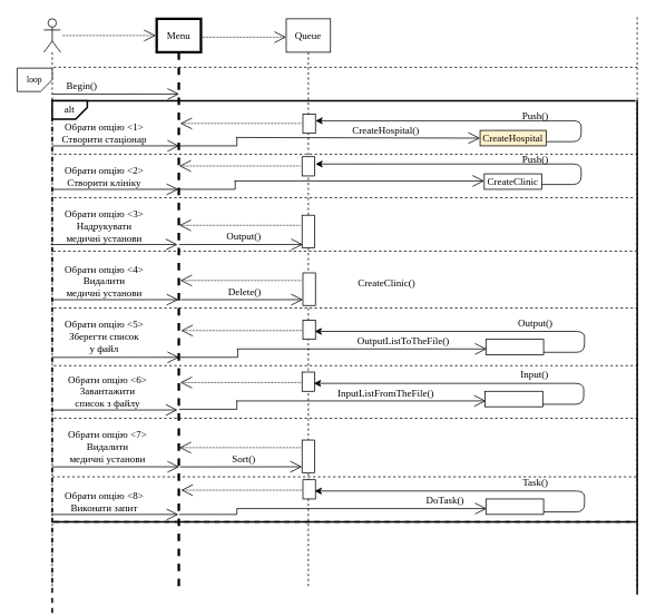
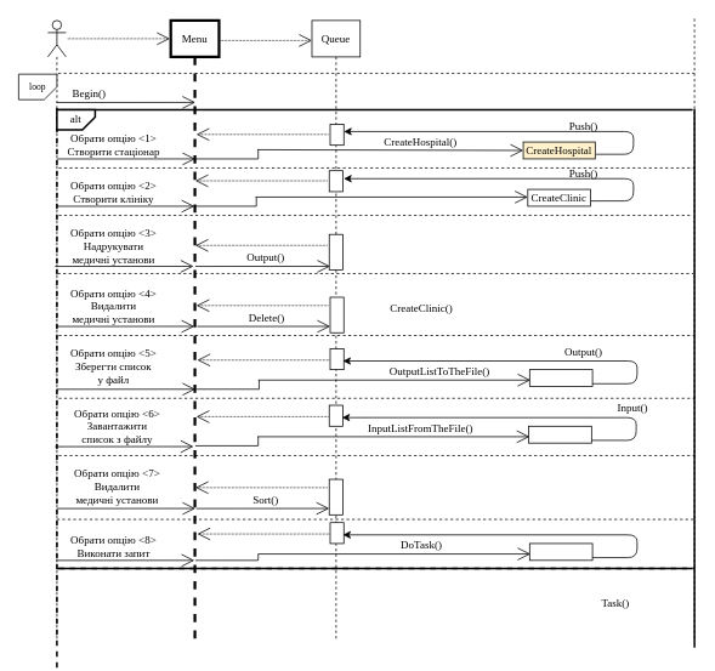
  <mxCell id="0" />
  <mxCell id="1" parent="0" />
  <mxCell id="2" value="" style="shape=umlLifeline;participant=umlActor;perimeter=lifelinePerimeter;whiteSpace=wrap;html=1;container=1;collapsible=0;recursiveResize=0;verticalAlign=top;spacingTop=36;outlineConnect=0;" parent="1" vertex="1"><mxGeometry x="52" width="20" height="680" as="geometry" y="22" /></mxCell>
  <mxCell id="3" value="" style="endArrow=none;dashed=1;html=1;fontFamily=Times New Roman;fontSize=11;strokeWidth=2;" edge="1" parent="2"><mxGeometry width="50" height="50" relative="1" as="geometry"><mxPoint x="10" y="711" as="sourcePoint" /><mxPoint x="10" y="96" as="targetPoint" /></mxGeometry></mxCell>
  <mxCell id="4" value="Begin()" style="text;html=1;align=center;verticalAlign=middle;resizable=0;points=[];autosize=1;strokeColor=none;fontFamily=Times New Roman;" parent="1" vertex="1"><mxGeometry x="72" y="92" width="50" height="20" as="geometry" /></mxCell>
  <mxCell id="5" value="Обрати опцію &amp;lt;1&amp;gt;&lt;br&gt;Створити стаціонар" style="text;html=1;align=center;verticalAlign=middle;resizable=0;points=[];autosize=1;strokeColor=none;fontFamily=Times New Roman;" parent="1" vertex="1"><mxGeometry x="68" y="143" width="112" height="31" as="geometry" /></mxCell>
  <mxCell id="6" value="Обрати опцію &amp;lt;2&amp;gt;&lt;br&gt;Створити клініку" style="text;html=1;align=center;verticalAlign=middle;resizable=0;points=[];autosize=1;strokeColor=none;fontFamily=Times New Roman;" parent="1" vertex="1"><mxGeometry x="72" y="195" width="104" height="31" as="geometry" /></mxCell>
  <mxCell id="7" value="Обрати опцію &amp;lt;3&amp;gt;&lt;br&gt;Надрукувати&lt;br&gt;медичні установи" style="text;html=1;align=center;verticalAlign=middle;resizable=0;points=[];autosize=1;strokeColor=none;fontFamily=Times New Roman;" parent="1" vertex="1"><mxGeometry x="72" y="247" width="104" height="45" as="geometry" /></mxCell>
  <mxCell id="8" value="Обрати опцію &amp;lt;4&amp;gt;&lt;br&gt;Видалити&lt;br&gt;медичні установи" style="text;html=1;align=center;verticalAlign=middle;resizable=0;points=[];autosize=1;strokeColor=none;fontFamily=Times New Roman;" parent="1" vertex="1"><mxGeometry x="72" y="313" width="104" height="45" as="geometry" /></mxCell>
  <mxCell id="9" value="Обрати опцію &amp;lt;5&amp;gt;&lt;br&gt;Зберегти список&lt;br&gt;у файл" style="text;html=1;align=center;verticalAlign=middle;resizable=0;points=[];autosize=1;strokeColor=none;fontFamily=Times New Roman;" parent="1" vertex="1"><mxGeometry x="72" y="379" width="104" height="45" as="geometry" /></mxCell>
  <mxCell id="10" value="Обрати опцію &amp;lt;6&amp;gt;&lt;br&gt;Завантажити&lt;br&gt;список з файлу" style="text;html=1;align=center;verticalAlign=middle;resizable=0;points=[];autosize=1;strokeColor=none;fontFamily=Times New Roman;" parent="1" vertex="1"><mxGeometry x="76" y="445" width="104" height="45" as="geometry" /></mxCell>
  <mxCell id="11" value="Обрати опцію &amp;lt;7&amp;gt;&lt;br&gt;Видалити&lt;br&gt;медичні установи" style="text;html=1;align=center;verticalAlign=middle;resizable=0;points=[];autosize=1;strokeColor=none;fontFamily=Times New Roman;" parent="1" vertex="1"><mxGeometry x="76" y="511" width="104" height="45" as="geometry" /></mxCell>
  <mxCell id="12" value="Обрати опцію &amp;lt;8&amp;gt;&lt;br&gt;Виконати запит" style="text;html=1;align=center;verticalAlign=middle;resizable=0;points=[];autosize=1;strokeColor=none;fontFamily=Times New Roman;" parent="1" vertex="1"><mxGeometry x="72" y="584" width="104" height="31" as="geometry" /></mxCell>
  <mxCell id="13" value="Menu" style="shape=umlLifeline;perimeter=lifelinePerimeter;whiteSpace=wrap;html=1;container=1;collapsible=0;recursiveResize=0;outlineConnect=0;fontFamily=Times New Roman;strokeWidth=3;" parent="1" vertex="1"><mxGeometry x="187" width="53" height="679" as="geometry" y="22" /></mxCell>
  <mxCell id="14" value="" style="endArrow=open;endFill=1;endSize=12;html=1;fontFamily=Times New Roman;" parent="1" edge="1"><mxGeometry width="160" relative="1" as="geometry"><mxPoint x="62" y="112.08" as="sourcePoint" /><mxPoint x="214" y="112" as="targetPoint" /></mxGeometry></mxCell>
  <mxCell id="15" value="" style="endArrow=open;endFill=1;endSize=12;html=1;fontFamily=Times New Roman;" parent="1" edge="1"><mxGeometry width="160" relative="1" as="geometry"><mxPoint x="62" y="174.08" as="sourcePoint" /><mxPoint x="214" y="174" as="targetPoint" /></mxGeometry></mxCell>
  <mxCell id="16" value="" style="endArrow=open;endFill=1;endSize=12;html=1;fontFamily=Times New Roman;" parent="1" edge="1"><mxGeometry width="160" relative="1" as="geometry"><mxPoint x="61" y="226.08" as="sourcePoint" /><mxPoint x="213" y="226" as="targetPoint" /></mxGeometry></mxCell>
  <mxCell id="17" value="" style="endArrow=open;endFill=1;endSize=12;html=1;fontFamily=Times New Roman;" parent="1" edge="1"><mxGeometry width="160" relative="1" as="geometry"><mxPoint x="60" y="292.08" as="sourcePoint" /><mxPoint x="212" y="292" as="targetPoint" /></mxGeometry></mxCell>
  <mxCell id="18" value="" style="endArrow=open;endFill=1;endSize=12;html=1;fontFamily=Times New Roman;" parent="1" edge="1"><mxGeometry width="160" relative="1" as="geometry"><mxPoint x="61" y="358.08" as="sourcePoint" /><mxPoint x="213" y="358" as="targetPoint" /></mxGeometry></mxCell>
  <mxCell id="19" value="" style="endArrow=open;endFill=1;endSize=12;html=1;fontFamily=Times New Roman;" parent="1" edge="1"><mxGeometry width="160" relative="1" as="geometry"><mxPoint x="62" y="427.08" as="sourcePoint" /><mxPoint x="214" y="427" as="targetPoint" /></mxGeometry></mxCell>
  <mxCell id="20" value="" style="endArrow=open;endFill=1;endSize=12;html=1;fontFamily=Times New Roman;" parent="1" edge="1"><mxGeometry width="160" relative="1" as="geometry"><mxPoint x="60" y="490.08" as="sourcePoint" /><mxPoint x="212" y="490" as="targetPoint" /></mxGeometry></mxCell>
  <mxCell id="21" value="" style="endArrow=open;endFill=1;endSize=12;html=1;fontFamily=Times New Roman;" parent="1" edge="1"><mxGeometry width="160" relative="1" as="geometry"><mxPoint x="62" y="558.08" as="sourcePoint" /><mxPoint x="214" y="558" as="targetPoint" /></mxGeometry></mxCell>
  <mxCell id="22" value="" style="endArrow=open;endFill=1;endSize=12;html=1;fontFamily=Times New Roman;" parent="1" edge="1"><mxGeometry width="160" relative="1" as="geometry"><mxPoint x="61" y="615.08" as="sourcePoint" /><mxPoint x="213" y="615" as="targetPoint" /></mxGeometry></mxCell>
  <mxCell id="23" value="Queue" style="shape=umlLifeline;perimeter=lifelinePerimeter;whiteSpace=wrap;html=1;container=1;collapsible=0;recursiveResize=0;outlineConnect=0;fontFamily=Times New Roman;gradientColor=none;" parent="1" vertex="1"><mxGeometry x="342" width="53" height="679" as="geometry" y="22" /></mxCell>
  <mxCell id="24" value="" style="rounded=0;whiteSpace=wrap;html=1;fontFamily=Times New Roman;fontSize=11;" vertex="1" parent="23"><mxGeometry x="20" y="360.5" width="15" height="23" as="geometry" /></mxCell>
  <mxCell id="25" value="" style="endArrow=open;endFill=1;endSize=12;html=1;fontFamily=Times New Roman;entryX=0;entryY=0.5;entryDx=0;entryDy=0;" parent="1" edge="1" target="42"><mxGeometry width="160" relative="1" as="geometry"><mxPoint x="282" y="164" as="sourcePoint" /><mxPoint x="581" y="164" as="targetPoint" /></mxGeometry></mxCell>
  <mxCell id="26" value="" style="endArrow=open;endFill=1;endSize=12;html=1;fontFamily=Times New Roman;" parent="1" edge="1"><mxGeometry width="160" relative="1" as="geometry"><mxPoint x="214" y="292.08" as="sourcePoint" /><mxPoint x="362" y="292" as="targetPoint" /></mxGeometry></mxCell>
  <mxCell id="27" value="" style="endArrow=open;endFill=1;endSize=12;html=1;fontFamily=Times New Roman;" parent="1" edge="1"><mxGeometry width="160" relative="1" as="geometry"><mxPoint x="216" y="358.08" as="sourcePoint" /><mxPoint x="362" y="358" as="targetPoint" /></mxGeometry></mxCell>
  <mxCell id="28" value="" style="endArrow=none;dashed=1;html=1;" edge="1" parent="1"><mxGeometry width="50" height="50" relative="1" as="geometry"><mxPoint x="63.5" y="80" as="sourcePoint" /><mxPoint x="762" y="80" as="targetPoint" /></mxGeometry></mxCell>
  <mxCell id="29" value="" style="endArrow=none;html=1;strokeWidth=2;" edge="1" parent="1"><mxGeometry width="50" height="50" relative="1" as="geometry"><mxPoint x="64" y="120" as="sourcePoint" /><mxPoint x="760" y="120" as="targetPoint" /></mxGeometry></mxCell>
  <mxCell id="30" value="" style="endArrow=none;dashed=1;html=1;" edge="1" parent="1"><mxGeometry width="50" height="50" relative="1" as="geometry"><mxPoint x="64" y="184" as="sourcePoint" /><mxPoint x="763" y="184" as="targetPoint" /></mxGeometry></mxCell>
  <mxCell id="31" value="" style="endArrow=none;dashed=1;html=1;" edge="1" parent="1"><mxGeometry width="50" height="50" relative="1" as="geometry"><mxPoint x="64" y="236" as="sourcePoint" /><mxPoint x="760" y="236" as="targetPoint" /></mxGeometry></mxCell>
  <mxCell id="32" value="" style="endArrow=none;dashed=1;html=1;" edge="1" parent="1"><mxGeometry width="50" height="50" relative="1" as="geometry"><mxPoint x="63" y="300" as="sourcePoint" /><mxPoint x="761" y="300" as="targetPoint" /></mxGeometry></mxCell>
  <mxCell id="33" value="" style="endArrow=none;dashed=1;html=1;" edge="1" parent="1"><mxGeometry width="50" height="50" relative="1" as="geometry"><mxPoint x="64" y="368" as="sourcePoint" /><mxPoint x="762" y="368" as="targetPoint" /></mxGeometry></mxCell>
  <mxCell id="34" value="" style="endArrow=none;dashed=1;html=1;" edge="1" parent="1"><mxGeometry width="50" height="50" relative="1" as="geometry"><mxPoint x="64" y="437" as="sourcePoint" /><mxPoint x="763" y="437" as="targetPoint" /></mxGeometry></mxCell>
  <mxCell id="35" value="" style="endArrow=none;dashed=1;html=1;" edge="1" parent="1"><mxGeometry width="50" height="50" relative="1" as="geometry"><mxPoint x="64" y="500" as="sourcePoint" /><mxPoint x="763" y="500" as="targetPoint" /></mxGeometry></mxCell>
  <mxCell id="36" value="" style="endArrow=none;dashed=1;html=1;" edge="1" parent="1"><mxGeometry width="50" height="50" relative="1" as="geometry"><mxPoint x="62" y="570" as="sourcePoint" /><mxPoint x="761" y="570" as="targetPoint" /></mxGeometry></mxCell>
  <mxCell id="37" value="" style="endArrow=none;dashed=1;html=1;strokeWidth=2;" edge="1" parent="1"><mxGeometry width="50" height="50" relative="1" as="geometry"><mxPoint x="64" y="624" as="sourcePoint" /><mxPoint x="762" y="624" as="targetPoint" /></mxGeometry></mxCell>
  <mxCell id="38" value="" style="endArrow=none;html=1;strokeWidth=2;" edge="1" parent="1"><mxGeometry width="50" height="50" relative="1" as="geometry"><mxPoint x="62" y="624" as="sourcePoint" /><mxPoint x="760" y="624" as="targetPoint" /></mxGeometry></mxCell>
  <mxCell id="39" value="CreateHospital()" style="text;html=1;align=center;verticalAlign=middle;resizable=0;points=[];autosize=1;strokeColor=none;fontFamily=Times New Roman;" vertex="1" parent="1"><mxGeometry x="416" y="147" width="90" height="18" as="geometry" /></mxCell>
  <mxCell id="40" value="" style="endArrow=none;html=1;" edge="1" parent="1"><mxGeometry width="50" height="50" relative="1" as="geometry"><mxPoint x="214" y="174" as="sourcePoint" /><mxPoint x="283" y="174" as="targetPoint" /></mxGeometry></mxCell>
  <mxCell id="41" value="" style="endArrow=none;html=1;" edge="1" parent="1"><mxGeometry width="50" height="50" relative="1" as="geometry"><mxPoint x="283" y="174" as="sourcePoint" /><mxPoint x="283" y="164" as="targetPoint" /></mxGeometry></mxCell>
  <mxCell id="42" value="CreateHospital" style="rounded=0;whiteSpace=wrap;html=1;fontFamily=Times New Roman;fillColor=#fff2cc;" vertex="1" parent="1"><mxGeometry x="574" y="155.5" width="79" height="18.5" as="geometry" /></mxCell>
  <mxCell id="43" value="" style="edgeStyle=segmentEdgeStyle;endArrow=classic;html=1;fontSize=11;" edge="1" parent="1"><mxGeometry width="50" height="50" relative="1" as="geometry"><mxPoint x="654" y="169" as="sourcePoint" /><mxPoint x="377" y="144" as="targetPoint" /><Array as="points"><mxPoint x="695" y="169" /><mxPoint x="695" y="144" /><mxPoint x="648" y="144" /></Array></mxGeometry></mxCell>
  <mxCell id="44" value="&lt;font style=&quot;font-size: 12px&quot;&gt;Push()&lt;/font&gt;" style="text;html=1;align=center;verticalAlign=middle;resizable=0;points=[];autosize=1;strokeColor=none;fontSize=11;fontFamily=Times New Roman;" vertex="1" parent="1"><mxGeometry x="619" y="129" width="41" height="18" as="geometry" /></mxCell>
  <mxCell id="45" value="" style="rounded=0;whiteSpace=wrap;html=1;fontFamily=Times New Roman;fontSize=11;" vertex="1" parent="1"><mxGeometry x="362" y="136" width="15" height="23" as="geometry" /></mxCell>
  <mxCell id="46" value="" style="endArrow=open;endFill=1;endSize=12;html=1;fontFamily=Times New Roman;dashed=1;dashPattern=1 1;" edge="1" parent="1"><mxGeometry width="160" relative="1" as="geometry"><mxPoint x="360" y="147.16" as="sourcePoint" /><mxPoint x="215.167" y="147.16" as="targetPoint" /></mxGeometry></mxCell>
  <mxCell id="47" value="" style="endArrow=none;html=1;" edge="1" parent="1"><mxGeometry width="50" height="50" relative="1" as="geometry"><mxPoint x="212" y="226" as="sourcePoint" /><mxPoint x="281" y="226" as="targetPoint" /></mxGeometry></mxCell>
  <mxCell id="48" value="" style="endArrow=none;html=1;" edge="1" parent="1"><mxGeometry width="50" height="50" relative="1" as="geometry"><mxPoint x="281" y="226" as="sourcePoint" /><mxPoint x="281" y="216" as="targetPoint" /></mxGeometry></mxCell>
  <mxCell id="49" value="" style="endArrow=open;endFill=1;endSize=12;html=1;fontFamily=Times New Roman;" edge="1" parent="1"><mxGeometry width="160" relative="1" as="geometry"><mxPoint x="280" y="216" as="sourcePoint" /><mxPoint x="579" y="216" as="targetPoint" /></mxGeometry></mxCell>
  <mxCell id="50" value="CreateClinic()" style="text;html=1;align=center;verticalAlign=middle;resizable=0;points=[];autosize=1;strokeColor=none;fontFamily=Times New Roman;" vertex="1" parent="1"><mxGeometry x="422" y="329" width="79" height="18" as="geometry" /></mxCell>
  <mxCell id="51" value="CreateClinic" style="rounded=0;whiteSpace=wrap;html=1;fontFamily=Times New Roman;" vertex="1" parent="1"><mxGeometry x="579" y="207.5" width="69" height="18.5" as="geometry" /></mxCell>
  <mxCell id="52" value="" style="edgeStyle=segmentEdgeStyle;endArrow=classic;html=1;fontSize=11;" edge="1" parent="1"><mxGeometry width="50" height="50" relative="1" as="geometry"><mxPoint x="648" y="220.24" as="sourcePoint" /><mxPoint x="377" y="195.74" as="targetPoint" /><Array as="points"><mxPoint x="695" y="220.74" /><mxPoint x="695" y="195.74" /><mxPoint x="648" y="195.74" /></Array></mxGeometry></mxCell>
  <mxCell id="53" value="&lt;font style=&quot;font-size: 12px&quot;&gt;Push()&lt;/font&gt;" style="text;html=1;align=center;verticalAlign=middle;resizable=0;points=[];autosize=1;strokeColor=none;fontSize=11;fontFamily=Times New Roman;" vertex="1" parent="1"><mxGeometry x="619" y="181" width="41" height="18" as="geometry" /></mxCell>
  <mxCell id="54" value="" style="rounded=0;whiteSpace=wrap;html=1;fontFamily=Times New Roman;fontSize=11;" vertex="1" parent="1"><mxGeometry x="361" y="187" width="15" height="23" as="geometry" /></mxCell>
  <mxCell id="55" value="" style="endArrow=open;endFill=1;endSize=12;html=1;fontFamily=Times New Roman;dashed=1;dashPattern=1 1;" edge="1" parent="1"><mxGeometry width="160" relative="1" as="geometry"><mxPoint x="358.83" y="198.08" as="sourcePoint" /><mxPoint x="213.997" y="198.08" as="targetPoint" /></mxGeometry></mxCell>
  <mxCell id="56" value="" style="rounded=0;whiteSpace=wrap;html=1;fontFamily=Times New Roman;fontSize=11;direction=west;" vertex="1" parent="1"><mxGeometry x="361" y="257" width="15" height="39" as="geometry" /></mxCell>
  <mxCell id="57" value="Output()" style="text;html=1;align=center;verticalAlign=middle;resizable=0;points=[];autosize=1;strokeColor=none;fontFamily=Times New Roman;" vertex="1" parent="1"><mxGeometry x="265" y="274" width="52" height="18" as="geometry" /></mxCell>
  <mxCell id="58" value="" style="endArrow=open;endFill=1;endSize=12;html=1;fontFamily=Times New Roman;dashed=1;dashPattern=1 1;" edge="1" parent="1"><mxGeometry width="160" relative="1" as="geometry"><mxPoint x="358.83" y="269.08" as="sourcePoint" /><mxPoint x="213.997" y="269.08" as="targetPoint" /></mxGeometry></mxCell>
  <mxCell id="59" value="" style="rounded=0;whiteSpace=wrap;html=1;fontFamily=Times New Roman;fontSize=11;direction=west;" vertex="1" parent="1"><mxGeometry x="362" y="326" width="15" height="39" as="geometry" /></mxCell>
  <mxCell id="60" value="Delete()" style="text;html=1;align=center;verticalAlign=middle;resizable=0;points=[];autosize=1;strokeColor=none;fontFamily=Times New Roman;" vertex="1" parent="1"><mxGeometry x="267" y="340" width="49" height="18" as="geometry" /></mxCell>
  <mxCell id="61" value="" style="endArrow=open;endFill=1;endSize=12;html=1;fontFamily=Times New Roman;dashed=1;dashPattern=1 1;" edge="1" parent="1"><mxGeometry width="160" relative="1" as="geometry"><mxPoint x="360" y="335.08" as="sourcePoint" /><mxPoint x="215.167" y="335.08" as="targetPoint" /></mxGeometry></mxCell>
  <mxCell id="62" value="" style="endArrow=none;html=1;" edge="1" parent="1"><mxGeometry width="50" height="50" relative="1" as="geometry"><mxPoint x="215" y="427" as="sourcePoint" /><mxPoint x="284" y="427" as="targetPoint" /></mxGeometry></mxCell>
  <mxCell id="63" value="" style="endArrow=none;html=1;" edge="1" parent="1"><mxGeometry width="50" height="50" relative="1" as="geometry"><mxPoint x="284" y="427" as="sourcePoint" /><mxPoint x="284" y="417" as="targetPoint" /></mxGeometry></mxCell>
  <mxCell id="64" value="" style="endArrow=open;endFill=1;endSize=12;html=1;fontFamily=Times New Roman;" edge="1" parent="1"><mxGeometry width="160" relative="1" as="geometry"><mxPoint x="283" y="417" as="sourcePoint" /><mxPoint x="582" y="417" as="targetPoint" /></mxGeometry></mxCell>
  <mxCell id="65" value="OutputListToTheFile()" style="text;html=1;align=center;verticalAlign=middle;resizable=0;points=[];autosize=1;strokeColor=none;fontFamily=Times New Roman;" vertex="1" parent="1"><mxGeometry x="421.5" y="399" width="120" height="18" as="geometry" /></mxCell>
  <mxCell id="66" value="" style="rounded=0;whiteSpace=wrap;html=1;fontFamily=Times New Roman;" vertex="1" parent="1"><mxGeometry x="581" y="405.5" width="69" height="18.5" as="geometry" /></mxCell>
  <mxCell id="67" value="" style="edgeStyle=segmentEdgeStyle;endArrow=classic;html=1;fontSize=11;" edge="1" parent="1" source="66"><mxGeometry width="50" height="50" relative="1" as="geometry"><mxPoint x="652" y="420.26" as="sourcePoint" /><mxPoint x="376" y="396" as="targetPoint" /><Array as="points"><mxPoint x="699" y="421" /><mxPoint x="699" y="396" /></Array></mxGeometry></mxCell>
  <mxCell id="68" value="&lt;span style=&quot;font-size: 12px&quot;&gt;Output()&lt;/span&gt;" style="text;html=1;align=center;verticalAlign=middle;resizable=0;points=[];autosize=1;strokeColor=none;fontSize=11;fontFamily=Times New Roman;" vertex="1" parent="1"><mxGeometry x="614" y="377" width="52" height="18" as="geometry" /></mxCell>
  <mxCell id="69" value="" style="endArrow=open;endFill=1;endSize=12;html=1;fontFamily=Times New Roman;dashed=1;dashPattern=1 1;" edge="1" parent="1"><mxGeometry width="160" relative="1" as="geometry"><mxPoint x="361" y="395" as="sourcePoint" /><mxPoint x="216.167" y="395" as="targetPoint" /></mxGeometry></mxCell>
  <mxCell id="70" value="" style="rounded=0;whiteSpace=wrap;html=1;fontFamily=Times New Roman;fontSize=11;" vertex="1" parent="1"><mxGeometry x="361" y="444.67" width="15" height="23" as="geometry" /></mxCell>
  <mxCell id="71" value="" style="endArrow=none;html=1;" edge="1" parent="1"><mxGeometry width="50" height="50" relative="1" as="geometry"><mxPoint x="214" y="489.17" as="sourcePoint" /><mxPoint x="283" y="489.17" as="targetPoint" /></mxGeometry></mxCell>
  <mxCell id="72" value="" style="endArrow=none;html=1;" edge="1" parent="1"><mxGeometry width="50" height="50" relative="1" as="geometry"><mxPoint x="283" y="489.17" as="sourcePoint" /><mxPoint x="283" y="479.17" as="targetPoint" /></mxGeometry></mxCell>
  <mxCell id="73" value="" style="endArrow=open;endFill=1;endSize=12;html=1;fontFamily=Times New Roman;" edge="1" parent="1"><mxGeometry width="160" relative="1" as="geometry"><mxPoint x="282" y="479.17" as="sourcePoint" /><mxPoint x="581" y="479.17" as="targetPoint" /></mxGeometry></mxCell>
  <mxCell id="74" value="InputListFromTheFile()" style="text;html=1;align=center;verticalAlign=middle;resizable=0;points=[];autosize=1;strokeColor=none;fontFamily=Times New Roman;" vertex="1" parent="1"><mxGeometry x="398.5" y="461.17" width="125" height="18" as="geometry" /></mxCell>
  <mxCell id="75" value="" style="rounded=0;whiteSpace=wrap;html=1;fontFamily=Times New Roman;" vertex="1" parent="1"><mxGeometry x="580" y="467.67" width="69" height="18.5" as="geometry" /></mxCell>
  <mxCell id="76" value="" style="edgeStyle=segmentEdgeStyle;endArrow=classic;html=1;fontSize=11;" edge="1" parent="1" source="75"><mxGeometry width="50" height="50" relative="1" as="geometry"><mxPoint x="651" y="482.43" as="sourcePoint" /><mxPoint x="375" y="458.17" as="targetPoint" /><Array as="points"><mxPoint x="698" y="483.17" /><mxPoint x="698" y="458.17" /></Array></mxGeometry></mxCell>
- <mxCell id="77" value="&lt;span style=&quot;font-size: 12px&quot;&gt;Input()&lt;/span&gt;" style="text;html=1;align=center;verticalAlign=middle;resizable=0;points=[];autosize=1;strokeColor=none;fontSize=11;fontFamily=Times New Roman;" vertex="1" parent="1"><mxGeometry x="617" y="439.17" width="44" height="18" as="geometry" /></mxCell>
+ <mxCell id="77" value="&lt;span style=&quot;font-size: 12px&quot;&gt;Input()&lt;/span&gt;" style="text;html=1;align=center;verticalAlign=middle;resizable=0;points=[];autosize=1;strokeColor=none;fontSize=11;fontFamily=Times New Roman;" vertex="1" parent="1"><mxGeometry x="672" y="439.17" width="44" height="18" as="geometry" /></mxCell>
  <mxCell id="78" value="" style="endArrow=open;endFill=1;endSize=12;html=1;fontFamily=Times New Roman;dashed=1;dashPattern=1 1;" edge="1" parent="1"><mxGeometry width="160" relative="1" as="geometry"><mxPoint x="360" y="457.17" as="sourcePoint" /><mxPoint x="215.167" y="457.17" as="targetPoint" /></mxGeometry></mxCell>
  <mxCell id="79" value="" style="endArrow=open;endFill=1;endSize=12;html=1;fontFamily=Times New Roman;" edge="1" parent="1"><mxGeometry width="160" relative="1" as="geometry"><mxPoint x="215" y="558.08" as="sourcePoint" /><mxPoint x="361" y="558" as="targetPoint" /></mxGeometry></mxCell>
  <mxCell id="80" value="" style="rounded=0;whiteSpace=wrap;html=1;fontFamily=Times New Roman;fontSize=11;direction=west;" vertex="1" parent="1"><mxGeometry x="361" y="526" width="15" height="39" as="geometry" /></mxCell>
  <mxCell id="81" value="Sort()" style="text;html=1;align=center;verticalAlign=middle;resizable=0;points=[];autosize=1;strokeColor=none;fontFamily=Times New Roman;" vertex="1" parent="1"><mxGeometry x="272" y="540" width="38" height="18" as="geometry" /></mxCell>
  <mxCell id="82" value="" style="endArrow=open;endFill=1;endSize=12;html=1;fontFamily=Times New Roman;dashed=1;dashPattern=1 1;" edge="1" parent="1"><mxGeometry width="160" relative="1" as="geometry"><mxPoint x="359" y="535.08" as="sourcePoint" /><mxPoint x="214.167" y="535.08" as="targetPoint" /></mxGeometry></mxCell>
  <mxCell id="83" value="" style="rounded=0;whiteSpace=wrap;html=1;fontFamily=Times New Roman;fontSize=11;" vertex="1" parent="1"><mxGeometry x="362" y="573.5" width="15" height="23" as="geometry" /></mxCell>
  <mxCell id="84" value="" style="endArrow=none;html=1;" edge="1" parent="1"><mxGeometry width="50" height="50" relative="1" as="geometry"><mxPoint x="214" y="615" as="sourcePoint" /><mxPoint x="283" y="615" as="targetPoint" /><Array as="points"><mxPoint x="253" y="615" /></Array></mxGeometry></mxCell>
  <mxCell id="85" value="" style="endArrow=open;endFill=1;endSize=12;html=1;fontFamily=Times New Roman;" edge="1" parent="1"><mxGeometry width="160" relative="1" as="geometry"><mxPoint x="283" y="608" as="sourcePoint" /><mxPoint x="582" y="608" as="targetPoint" /></mxGeometry></mxCell>
- <mxCell id="86" value="DoTask()" style="text;html=1;align=center;verticalAlign=middle;resizable=0;points=[];autosize=1;strokeColor=none;fontFamily=Times New Roman;" vertex="1" parent="1"><mxGeometry x="504.5" y="590" width="55" height="18" as="geometry" /></mxCell>
+ <mxCell id="86" value="DoTask()" style="text;html=1;align=center;verticalAlign=middle;resizable=0;points=[];autosize=1;strokeColor=none;fontFamily=Times New Roman;" vertex="1" parent="1"><mxGeometry x="434.5" y="590" width="55" height="18" as="geometry" /></mxCell>
  <mxCell id="87" value="" style="rounded=0;whiteSpace=wrap;html=1;fontFamily=Times New Roman;" vertex="1" parent="1"><mxGeometry x="581" y="596.5" width="69" height="18.5" as="geometry" /></mxCell>
  <mxCell id="88" value="" style="edgeStyle=segmentEdgeStyle;endArrow=classic;html=1;fontSize=11;" edge="1" parent="1" source="87"><mxGeometry width="50" height="50" relative="1" as="geometry"><mxPoint x="652" y="611.26" as="sourcePoint" /><mxPoint x="376" y="587" as="targetPoint" /><Array as="points"><mxPoint x="699" y="612" /><mxPoint x="699" y="587" /></Array></mxGeometry></mxCell>
- <mxCell id="89" value="&lt;span style=&quot;font-size: 12px&quot;&gt;Task()&lt;/span&gt;" style="text;html=1;align=center;verticalAlign=middle;resizable=0;points=[];autosize=1;strokeColor=none;fontSize=11;fontFamily=Times New Roman;" vertex="1" parent="1"><mxGeometry x="620" y="568" width="40" height="18" as="geometry" /></mxCell>
+ <mxCell id="89" value="&lt;span style=&quot;font-size: 12px&quot;&gt;Task()&lt;/span&gt;" style="text;html=1;align=center;verticalAlign=middle;resizable=0;points=[];autosize=1;strokeColor=none;fontSize=11;fontFamily=Times New Roman;" vertex="1" parent="1"><mxGeometry x="655" y="653" width="40" height="18" as="geometry" /></mxCell>
  <mxCell id="90" value="" style="endArrow=open;endFill=1;endSize=12;html=1;fontFamily=Times New Roman;dashed=1;dashPattern=1 1;" edge="1" parent="1"><mxGeometry width="160" relative="1" as="geometry"><mxPoint x="361" y="586" as="sourcePoint" /><mxPoint x="216.167" y="586" as="targetPoint" /></mxGeometry></mxCell>
  <mxCell id="91" value="" style="endArrow=none;html=1;fontFamily=Times New Roman;fontSize=11;" edge="1" parent="1"><mxGeometry width="50" height="50" relative="1" as="geometry"><mxPoint x="283" y="615" as="sourcePoint" /><mxPoint x="283" y="608" as="targetPoint" /></mxGeometry></mxCell>
  <mxCell id="92" value="" style="endArrow=none;dashed=1;html=1;strokeWidth=1;fontFamily=Times New Roman;fontSize=11;" edge="1" parent="1"><mxGeometry width="50" height="50" relative="1" as="geometry"><mxPoint x="762" y="701" as="sourcePoint" /><mxPoint x="762" y="20" as="targetPoint" /></mxGeometry></mxCell>
  <mxCell id="93" value="" style="endArrow=open;endFill=1;endSize=12;html=1;fontFamily=Times New Roman;dashed=1;dashPattern=1 1;" edge="1" parent="1"><mxGeometry width="160" relative="1" as="geometry"><mxPoint x="239.83" y="44" as="sourcePoint" /><mxPoint x="342" y="44" as="targetPoint" /></mxGeometry></mxCell>
  <mxCell id="94" value="" style="endArrow=open;endFill=1;endSize=12;html=1;fontFamily=Times New Roman;dashed=1;dashPattern=1 1;" edge="1" parent="1"><mxGeometry width="160" relative="1" as="geometry"><mxPoint x="73.83" y="42" as="sourcePoint" /><mxPoint x="186" y="42" as="targetPoint" /></mxGeometry></mxCell>
  <mxCell id="95" value="&lt;font size=&quot;1&quot;&gt;loop&lt;/font&gt;" style="shape=card;whiteSpace=wrap;html=1;fontFamily=Times New Roman;fontSize=11;strokeWidth=1;gradientColor=none;size=14;direction=west;" vertex="1" parent="1"><mxGeometry x="20" y="81" width="42" height="28" as="geometry" /></mxCell>
  <mxCell id="96" value="" style="endArrow=none;html=1;strokeWidth=2;" edge="1" parent="1"><mxGeometry width="50" height="50" relative="1" as="geometry"><mxPoint x="762" y="711" as="sourcePoint" /><mxPoint x="762" y="119" as="targetPoint" /></mxGeometry></mxCell>
  <mxCell id="97" value="&lt;span style=&quot;font-size: 12px&quot;&gt;alt&lt;/span&gt;" style="shape=card;whiteSpace=wrap;html=1;fontFamily=Times New Roman;fontSize=11;strokeWidth=2;gradientColor=none;size=14;direction=west;" vertex="1" parent="1"><mxGeometry x="62" y="120" width="42" height="22" as="geometry" /></mxCell>
